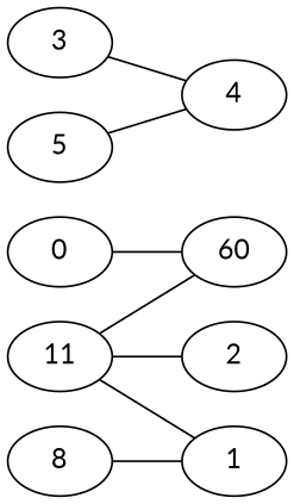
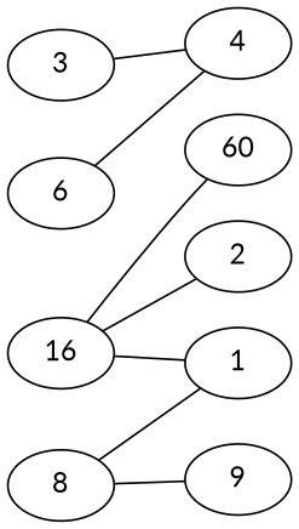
  strict graph {
    fontname=Lato
    rankdir=LR
    node [fontname=Lato weight=0]
    edge [fontname=Lato weight=0]
    n1 [label=60]
-   0
    8
    1
-   11
+   9
+   11 [label=16]
    2
    3
    4
-   5
-   0 -- n1
+   5 [label=6]
    8 -- 1
+   8 -- 9
    11 -- n1
    11 -- 1
    11 -- 2
    3 -- 4
    5 -- 4
  }
